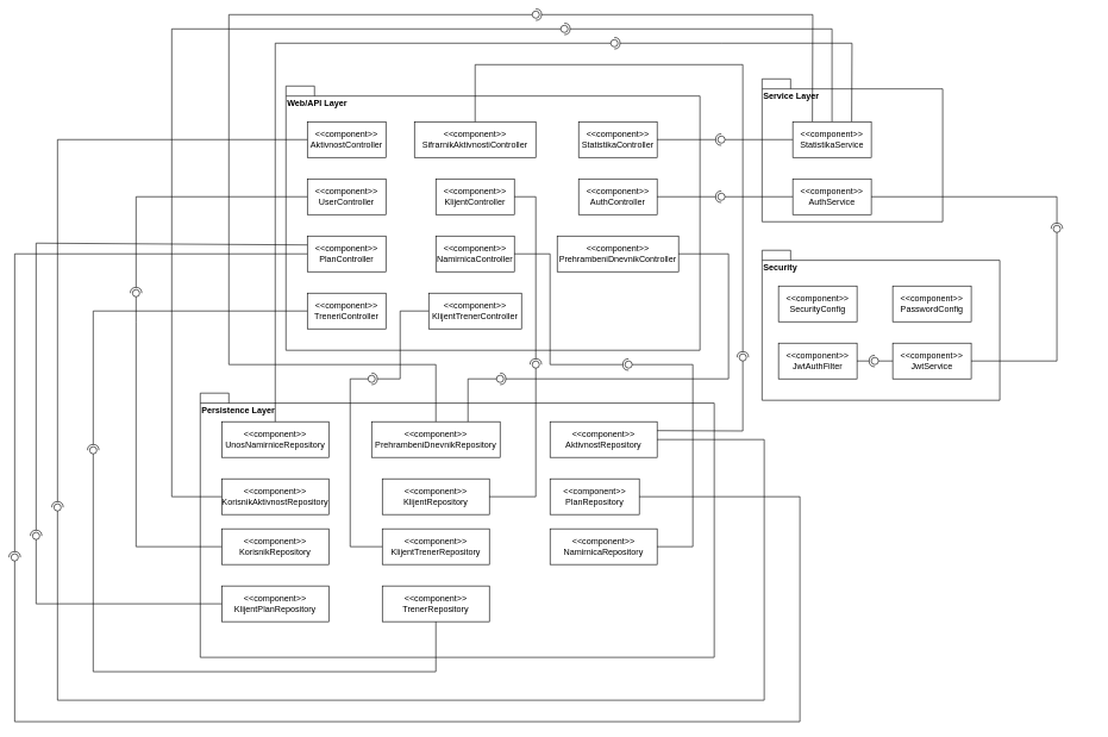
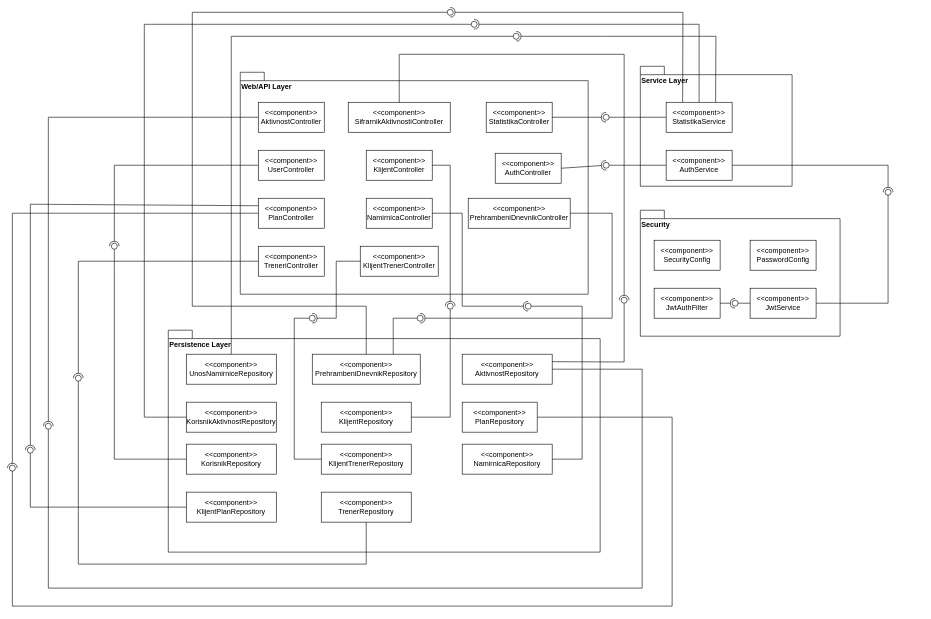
  <mxCell id="0" />
  <mxCell id="1" parent="0" />
  <mxCell id="2" value="Web/API Layer" style="shape=folder;fontStyle=1;spacingTop=10;tabWidth=40;tabHeight=14;tabPosition=left;html=1;whiteSpace=wrap;align=left;verticalAlign=top;" parent="1" vertex="1"><mxGeometry x="400" y="120" width="580" height="370" as="geometry" /></mxCell>
  <mxCell id="3" value="&amp;lt;&amp;lt;component&amp;gt;&amp;gt;&lt;div&gt;AktivnostController&lt;/div&gt;" style="html=1;whiteSpace=wrap;" parent="1" vertex="1"><mxGeometry x="430" y="170" width="110" height="50" as="geometry" /></mxCell>
  <mxCell id="4" value="&amp;lt;&amp;lt;component&amp;gt;&amp;gt;&lt;div&gt;UserController&lt;/div&gt;" style="html=1;whiteSpace=wrap;" parent="1" vertex="1"><mxGeometry x="430" y="250" width="110" height="50" as="geometry" /></mxCell>
  <mxCell id="5" value="&amp;lt;&amp;lt;component&amp;gt;&amp;gt;&lt;div&gt;StatistikaController&lt;/div&gt;" style="html=1;whiteSpace=wrap;" parent="1" vertex="1"><mxGeometry x="810" y="170" width="110" height="50" as="geometry" /></mxCell>
  <mxCell id="6" value="&amp;lt;&amp;lt;component&amp;gt;&amp;gt;&lt;div&gt;PlanController&lt;/div&gt;" style="html=1;whiteSpace=wrap;" parent="1" vertex="1"><mxGeometry x="430" y="330" width="110" height="50" as="geometry" /></mxCell>
  <mxCell id="7" value="&amp;lt;&amp;lt;component&amp;gt;&amp;gt;&lt;div&gt;NamirnicaController&lt;/div&gt;" style="html=1;whiteSpace=wrap;" parent="1" vertex="1"><mxGeometry x="610" y="330" width="110" height="50" as="geometry" /></mxCell>
  <mxCell id="8" value="&amp;lt;&amp;lt;component&amp;gt;&amp;gt;&lt;div&gt;KlijentTrenerController&lt;/div&gt;" style="html=1;whiteSpace=wrap;" parent="1" vertex="1"><mxGeometry x="600" y="410" width="130" height="50" as="geometry" /></mxCell>
  <mxCell id="9" value="&amp;lt;&amp;lt;component&amp;gt;&amp;gt;&lt;div&gt;KlijentController&lt;/div&gt;" style="html=1;whiteSpace=wrap;" parent="1" vertex="1"><mxGeometry x="610" y="250" width="110" height="50" as="geometry" /></mxCell>
  <mxCell id="10" value="&amp;lt;&amp;lt;component&amp;gt;&amp;gt;&lt;div&gt;SifrarnikAktivnostiController&lt;/div&gt;" style="html=1;whiteSpace=wrap;" parent="1" vertex="1"><mxGeometry x="580" y="170" width="170" height="50" as="geometry" /></mxCell>
- <mxCell id="11" value="&amp;lt;&amp;lt;component&amp;gt;&amp;gt;&lt;div&gt;AuthController&lt;/div&gt;" style="html=1;whiteSpace=wrap;" parent="1" vertex="1"><mxGeometry x="810" y="250" width="110" height="50" as="geometry" /></mxCell>
+ <mxCell id="11" value="&amp;lt;&amp;lt;component&amp;gt;&amp;gt;&lt;div&gt;AuthController&lt;/div&gt;" style="html=1;whiteSpace=wrap;" parent="1" vertex="1"><mxGeometry x="825" y="255" width="110" height="50" as="geometry" /></mxCell>
  <mxCell id="12" value="&amp;lt;&amp;lt;component&amp;gt;&amp;gt;&lt;div&gt;PrehrambeniDnevnikController&lt;/div&gt;" style="html=1;whiteSpace=wrap;" parent="1" vertex="1"><mxGeometry x="780" y="330" width="170" height="50" as="geometry" /></mxCell>
  <mxCell id="13" value="&amp;lt;&amp;lt;component&amp;gt;&amp;gt;&lt;div&gt;TreneriController&lt;/div&gt;" style="html=1;whiteSpace=wrap;" parent="1" vertex="1"><mxGeometry x="430" y="410" width="110" height="50" as="geometry" /></mxCell>
  <mxCell id="14" value="Service Layer" style="shape=folder;fontStyle=1;spacingTop=10;tabWidth=40;tabHeight=14;tabPosition=left;html=1;whiteSpace=wrap;align=left;verticalAlign=top;" parent="1" vertex="1"><mxGeometry x="1067" y="110" width="253" height="200" as="geometry" /></mxCell>
  <mxCell id="15" value="&amp;lt;&amp;lt;component&amp;gt;&amp;gt;&lt;div&gt;AuthService&lt;/div&gt;" style="html=1;whiteSpace=wrap;" parent="1" vertex="1"><mxGeometry x="1110" y="250" width="110" height="50" as="geometry" /></mxCell>
  <mxCell id="16" value="Security" style="shape=folder;fontStyle=1;spacingTop=10;tabWidth=40;tabHeight=14;tabPosition=left;html=1;whiteSpace=wrap;align=left;verticalAlign=top;" parent="1" vertex="1"><mxGeometry x="1067" y="350" width="333" height="210" as="geometry" /></mxCell>
  <mxCell id="17" value="&amp;lt;&amp;lt;component&amp;gt;&amp;gt;&lt;div&gt;SecurityConfig&lt;/div&gt;" style="html=1;whiteSpace=wrap;" parent="1" vertex="1"><mxGeometry x="1090" y="400" width="110" height="50" as="geometry" /></mxCell>
  <mxCell id="18" value="&amp;lt;&amp;lt;component&amp;gt;&amp;gt;&lt;div&gt;JwtAuthFilter&lt;/div&gt;" style="html=1;whiteSpace=wrap;" parent="1" vertex="1"><mxGeometry x="1090" y="480" width="110" height="50" as="geometry" /></mxCell>
  <mxCell id="19" value="&amp;lt;&amp;lt;component&amp;gt;&amp;gt;&lt;div&gt;JwtService&lt;/div&gt;" style="html=1;whiteSpace=wrap;" parent="1" vertex="1"><mxGeometry x="1250" y="480" width="110" height="50" as="geometry" /></mxCell>
  <mxCell id="20" value="&amp;lt;&amp;lt;component&amp;gt;&amp;gt;&lt;div&gt;PasswordConfig&lt;/div&gt;" style="html=1;whiteSpace=wrap;" parent="1" vertex="1"><mxGeometry x="1250" y="400" width="110" height="50" as="geometry" /></mxCell>
  <mxCell id="21" value="" style="ellipse;whiteSpace=wrap;html=1;align=center;aspect=fixed;fillColor=none;strokeColor=none;resizable=0;perimeter=centerPerimeter;rotatable=0;allowArrows=0;points=[];outlineConnect=1;" parent="1" vertex="1"><mxGeometry x="1165" y="400" width="10" height="10" as="geometry" /></mxCell>
  <mxCell id="22" value="" style="ellipse;whiteSpace=wrap;html=1;align=center;aspect=fixed;fillColor=none;strokeColor=none;resizable=0;perimeter=centerPerimeter;rotatable=0;allowArrows=0;points=[];outlineConnect=1;" parent="1" vertex="1"><mxGeometry x="1165" y="400" width="10" height="10" as="geometry" /></mxCell>
  <mxCell id="23" value="" style="rounded=0;orthogonalLoop=1;jettySize=auto;html=1;endArrow=halfCircle;endFill=0;endSize=6;strokeWidth=1;sketch=0;exitX=1;exitY=0.5;exitDx=0;exitDy=0;" parent="1" source="11" edge="1"><mxGeometry relative="1" as="geometry"><mxPoint x="1190" y="405" as="sourcePoint" /><mxPoint x="1010" y="275" as="targetPoint" /></mxGeometry></mxCell>
  <mxCell id="24" value="" style="rounded=0;orthogonalLoop=1;jettySize=auto;html=1;endArrow=oval;endFill=0;sketch=0;sourcePerimeterSpacing=0;targetPerimeterSpacing=0;endSize=10;exitX=0;exitY=0.5;exitDx=0;exitDy=0;" parent="1" source="15" edge="1"><mxGeometry relative="1" as="geometry"><mxPoint x="1150" y="405" as="sourcePoint" /><mxPoint x="1010" y="275" as="targetPoint" /></mxGeometry></mxCell>
  <mxCell id="25" value="" style="ellipse;whiteSpace=wrap;html=1;align=center;aspect=fixed;fillColor=none;strokeColor=none;resizable=0;perimeter=centerPerimeter;rotatable=0;allowArrows=0;points=[];outlineConnect=1;" parent="1" vertex="1"><mxGeometry x="1165" y="400" width="10" height="10" as="geometry" /></mxCell>
  <mxCell id="26" value="" style="rounded=0;orthogonalLoop=1;jettySize=auto;html=1;endArrow=halfCircle;endFill=0;endSize=6;strokeWidth=1;sketch=0;exitX=1;exitY=0.5;exitDx=0;exitDy=0;" parent="1" source="15" edge="1"><mxGeometry relative="1" as="geometry"><mxPoint x="1190" y="405" as="sourcePoint" /><mxPoint x="1480" y="320" as="targetPoint" /><Array as="points"><mxPoint x="1480" y="275" /></Array></mxGeometry></mxCell>
  <mxCell id="27" value="" style="rounded=0;orthogonalLoop=1;jettySize=auto;html=1;endArrow=oval;endFill=0;sketch=0;sourcePerimeterSpacing=0;targetPerimeterSpacing=0;endSize=10;exitX=1;exitY=0.5;exitDx=0;exitDy=0;" parent="1" source="19" edge="1"><mxGeometry relative="1" as="geometry"><mxPoint x="1510" y="220" as="sourcePoint" /><mxPoint x="1480" y="320" as="targetPoint" /><Array as="points"><mxPoint x="1480" y="505" /></Array></mxGeometry></mxCell>
  <mxCell id="28" value="" style="ellipse;whiteSpace=wrap;html=1;align=center;aspect=fixed;fillColor=none;strokeColor=none;resizable=0;perimeter=centerPerimeter;rotatable=0;allowArrows=0;points=[];outlineConnect=1;" parent="1" vertex="1"><mxGeometry x="1520" y="500" width="10" height="10" as="geometry" /></mxCell>
  <mxCell id="29" value="" style="rounded=0;orthogonalLoop=1;jettySize=auto;html=1;endArrow=halfCircle;endFill=0;endSize=6;strokeWidth=1;sketch=0;exitX=1;exitY=0.5;exitDx=0;exitDy=0;" parent="1" source="18" target="31" edge="1"><mxGeometry relative="1" as="geometry"><mxPoint x="1200" y="445" as="sourcePoint" /></mxGeometry></mxCell>
  <mxCell id="30" value="" style="rounded=0;orthogonalLoop=1;jettySize=auto;html=1;endArrow=oval;endFill=0;sketch=0;sourcePerimeterSpacing=0;targetPerimeterSpacing=0;endSize=10;exitX=0;exitY=0.5;exitDx=0;exitDy=0;entryX=0.466;entryY=0.4;entryDx=0;entryDy=0;entryPerimeter=0;" parent="1" source="19" target="31" edge="1"><mxGeometry relative="1" as="geometry"><mxPoint x="1160" y="445" as="sourcePoint" /></mxGeometry></mxCell>
  <mxCell id="31" value="" style="ellipse;whiteSpace=wrap;html=1;align=center;aspect=fixed;fillColor=none;strokeColor=none;resizable=0;perimeter=centerPerimeter;rotatable=0;allowArrows=0;points=[];outlineConnect=1;" parent="1" vertex="1"><mxGeometry x="1220" y="500" width="10" height="10" as="geometry" /></mxCell>
  <mxCell id="32" value="Persistence Layer" style="shape=folder;fontStyle=1;spacingTop=10;tabWidth=40;tabHeight=14;tabPosition=left;html=1;whiteSpace=wrap;align=left;verticalAlign=top;" parent="1" vertex="1"><mxGeometry x="280" y="550" width="720" height="370" as="geometry" /></mxCell>
  <mxCell id="33" value="&amp;lt;&amp;lt;component&amp;gt;&amp;gt;&lt;div&gt;UnosNamirniceRepository&lt;/div&gt;" style="html=1;whiteSpace=wrap;" parent="1" vertex="1"><mxGeometry x="310" y="590" width="150" height="50" as="geometry" /></mxCell>
  <mxCell id="34" value="&amp;lt;&amp;lt;component&amp;gt;&amp;gt;&lt;div&gt;KorisnikAktivnostRepository&lt;/div&gt;" style="html=1;whiteSpace=wrap;" parent="1" vertex="1"><mxGeometry x="310" y="670" width="150" height="50" as="geometry" /></mxCell>
  <mxCell id="35" value="&amp;lt;&amp;lt;component&amp;gt;&amp;gt;&lt;div&gt;KorisnikRepository&lt;/div&gt;" style="html=1;whiteSpace=wrap;" parent="1" vertex="1"><mxGeometry x="310" y="740" width="150" height="50" as="geometry" /></mxCell>
  <mxCell id="36" value="&amp;lt;&amp;lt;component&amp;gt;&amp;gt;&lt;div&gt;KlijentPlanRepository&lt;/div&gt;" style="html=1;whiteSpace=wrap;" parent="1" vertex="1"><mxGeometry x="310" y="820" width="150" height="50" as="geometry" /></mxCell>
  <mxCell id="37" value="&amp;lt;&amp;lt;component&amp;gt;&amp;gt;&lt;div&gt;KlijentRepository&lt;/div&gt;" style="html=1;whiteSpace=wrap;" parent="1" vertex="1"><mxGeometry x="535" y="670" width="150" height="50" as="geometry" /></mxCell>
  <mxCell id="38" value="&amp;lt;&amp;lt;component&amp;gt;&amp;gt;&lt;div&gt;PrehrambeniDnevnikRepository&lt;/div&gt;" style="html=1;whiteSpace=wrap;" parent="1" vertex="1"><mxGeometry x="520" y="590" width="180" height="50" as="geometry" /></mxCell>
  <mxCell id="39" value="&amp;lt;&amp;lt;component&amp;gt;&amp;gt;&lt;div&gt;KlijentTrenerRepository&lt;/div&gt;" style="html=1;whiteSpace=wrap;" parent="1" vertex="1"><mxGeometry x="535" y="740" width="150" height="50" as="geometry" /></mxCell>
  <mxCell id="40" value="&amp;lt;&amp;lt;component&amp;gt;&amp;gt;&lt;div&gt;TrenerRepository&lt;/div&gt;" style="html=1;whiteSpace=wrap;" parent="1" vertex="1"><mxGeometry x="535" y="820" width="150" height="50" as="geometry" /></mxCell>
  <mxCell id="41" value="&amp;lt;&amp;lt;component&amp;gt;&amp;gt;&lt;div&gt;PlanRepository&lt;/div&gt;" style="html=1;whiteSpace=wrap;" parent="1" vertex="1"><mxGeometry x="770" y="670" width="125" height="50" as="geometry" /></mxCell>
  <mxCell id="42" value="&amp;lt;&amp;lt;component&amp;gt;&amp;gt;&lt;div&gt;AktivnostRepository&lt;/div&gt;" style="html=1;whiteSpace=wrap;" parent="1" vertex="1"><mxGeometry x="770" y="590" width="150" height="50" as="geometry" /></mxCell>
  <mxCell id="43" value="&amp;lt;&amp;lt;component&amp;gt;&amp;gt;&lt;div&gt;NamirnicaRepository&lt;/div&gt;" style="html=1;whiteSpace=wrap;" parent="1" vertex="1"><mxGeometry x="770" y="740" width="150" height="50" as="geometry" /></mxCell>
  <mxCell id="44" value="" style="rounded=0;orthogonalLoop=1;jettySize=auto;html=1;endArrow=halfCircle;endFill=0;endSize=6;strokeWidth=1;sketch=0;exitX=0.75;exitY=0;exitDx=0;exitDy=0;" parent="1" source="71" edge="1"><mxGeometry relative="1" as="geometry"><mxPoint x="920" y="540" as="sourcePoint" /><mxPoint x="860" y="60" as="targetPoint" /><Array as="points"><mxPoint x="1193" y="60" /><mxPoint x="1010" y="60" /></Array></mxGeometry></mxCell>
  <mxCell id="45" value="" style="rounded=0;orthogonalLoop=1;jettySize=auto;html=1;endArrow=oval;endFill=0;sketch=0;sourcePerimeterSpacing=0;targetPerimeterSpacing=0;endSize=10;exitX=0.5;exitY=0;exitDx=0;exitDy=0;" parent="1" source="33" edge="1"><mxGeometry relative="1" as="geometry"><mxPoint x="800" y="60" as="sourcePoint" /><mxPoint x="860" y="60" as="targetPoint" /><Array as="points"><mxPoint x="385" y="60" /></Array></mxGeometry></mxCell>
  <mxCell id="46" value="" style="ellipse;whiteSpace=wrap;html=1;align=center;aspect=fixed;fillColor=none;strokeColor=none;resizable=0;perimeter=centerPerimeter;rotatable=0;allowArrows=0;points=[];outlineConnect=1;" parent="1" vertex="1"><mxGeometry x="735" y="390" width="10" height="10" as="geometry" /></mxCell>
  <mxCell id="47" value="" style="rounded=0;orthogonalLoop=1;jettySize=auto;html=1;endArrow=halfCircle;endFill=0;endSize=6;strokeWidth=1;sketch=0;exitX=0.5;exitY=0;exitDx=0;exitDy=0;" parent="1" source="71" edge="1"><mxGeometry relative="1" as="geometry"><mxPoint x="1175" y="180" as="sourcePoint" /><mxPoint x="790" y="40" as="targetPoint" /><Array as="points"><mxPoint x="1165" y="40" /></Array></mxGeometry></mxCell>
  <mxCell id="48" value="" style="rounded=0;orthogonalLoop=1;jettySize=auto;html=1;endArrow=oval;endFill=0;sketch=0;sourcePerimeterSpacing=0;targetPerimeterSpacing=0;endSize=10;exitX=0;exitY=0.5;exitDx=0;exitDy=0;" parent="1" source="34" edge="1"><mxGeometry relative="1" as="geometry"><mxPoint x="230" y="610" as="sourcePoint" /><mxPoint x="790" y="40" as="targetPoint" /><Array as="points"><mxPoint y="695" x="240" /><mxPoint y="40" x="240" /></Array></mxGeometry></mxCell>
  <mxCell id="49" value="" style="rounded=0;orthogonalLoop=1;jettySize=auto;html=1;endArrow=halfCircle;endFill=0;endSize=6;strokeWidth=1;sketch=0;exitX=0.25;exitY=0;exitDx=0;exitDy=0;" parent="1" source="71" edge="1"><mxGeometry relative="1" as="geometry"><mxPoint x="1203" y="180" as="sourcePoint" /><mxPoint x="750" as="targetPoint" y="20" /><Array as="points"><mxPoint x="1138" y="20" /></Array></mxGeometry></mxCell>
  <mxCell id="50" value="" style="rounded=0;orthogonalLoop=1;jettySize=auto;html=1;endArrow=oval;endFill=0;sketch=0;sourcePerimeterSpacing=0;targetPerimeterSpacing=0;endSize=10;exitX=0.5;exitY=0;exitDx=0;exitDy=0;" parent="1" source="38" edge="1"><mxGeometry relative="1" as="geometry"><mxPoint x="395" y="600" as="sourcePoint" /><mxPoint x="750" as="targetPoint" y="20" /><Array as="points"><mxPoint x="610" y="510" /><mxPoint x="320" y="510" /><mxPoint x="320" y="20" /></Array></mxGeometry></mxCell>
  <mxCell id="51" value="" style="rounded=0;orthogonalLoop=1;jettySize=auto;html=1;endArrow=oval;endFill=0;sketch=0;sourcePerimeterSpacing=0;targetPerimeterSpacing=0;endSize=10;exitX=0;exitY=0.5;exitDx=0;exitDy=0;" parent="1" source="35" edge="1"><mxGeometry relative="1" as="geometry"><mxPoint x="100" y="590" as="sourcePoint" /><mxPoint x="190" y="410" as="targetPoint" /><Array as="points"><mxPoint x="190" y="765" /><mxPoint x="190" y="450" /></Array></mxGeometry></mxCell>
  <mxCell id="52" value="" style="rounded=0;orthogonalLoop=1;jettySize=auto;html=1;endArrow=halfCircle;endFill=0;endSize=6;strokeWidth=1;sketch=0;exitX=0;exitY=0.5;exitDx=0;exitDy=0;" parent="1" source="4" edge="1"><mxGeometry relative="1" as="geometry"><mxPoint x="1175" y="180" as="sourcePoint" /><mxPoint x="190" y="410" as="targetPoint" /><Array as="points"><mxPoint x="190" y="275" /></Array></mxGeometry></mxCell>
  <mxCell id="53" value="" style="rounded=0;orthogonalLoop=1;jettySize=auto;html=1;endArrow=halfCircle;endFill=0;endSize=6;strokeWidth=1;sketch=0;exitX=1;exitY=0.5;exitDx=0;exitDy=0;" parent="1" source="12" edge="1"><mxGeometry relative="1" as="geometry"><mxPoint x="930" y="285" as="sourcePoint" /><mxPoint x="700" y="530" as="targetPoint" /><Array as="points"><mxPoint x="1020" y="355" /><mxPoint x="1020" y="530" /></Array></mxGeometry></mxCell>
  <mxCell id="54" value="" style="rounded=0;orthogonalLoop=1;jettySize=auto;html=1;endArrow=oval;endFill=0;sketch=0;sourcePerimeterSpacing=0;targetPerimeterSpacing=0;endSize=10;exitX=0.75;exitY=0;exitDx=0;exitDy=0;" parent="1" source="38" edge="1"><mxGeometry relative="1" as="geometry"><mxPoint x="1120" y="285" as="sourcePoint" /><mxPoint x="700" y="530" as="targetPoint" /><Array as="points"><mxPoint x="655" y="530" /></Array></mxGeometry></mxCell>
  <mxCell id="55" value="" style="rounded=0;orthogonalLoop=1;jettySize=auto;html=1;endArrow=halfCircle;endFill=0;endSize=6;strokeWidth=1;sketch=0;exitX=1;exitY=0.5;exitDx=0;exitDy=0;" parent="1" source="9" edge="1"><mxGeometry relative="1" as="geometry"><mxPoint x="930" y="285" as="sourcePoint" /><mxPoint x="750" y="510" as="targetPoint" /><Array as="points"><mxPoint x="750" y="275" /></Array></mxGeometry></mxCell>
  <mxCell id="56" value="" style="rounded=0;orthogonalLoop=1;jettySize=auto;html=1;endArrow=oval;endFill=0;sketch=0;sourcePerimeterSpacing=0;targetPerimeterSpacing=0;endSize=10;exitX=1;exitY=0.5;exitDx=0;exitDy=0;" parent="1" source="37" edge="1"><mxGeometry relative="1" as="geometry"><mxPoint x="1120" y="285" as="sourcePoint" /><mxPoint x="750" y="510" as="targetPoint" /><Array as="points"><mxPoint x="750" y="695" /></Array></mxGeometry></mxCell>
  <mxCell id="57" value="" style="rounded=0;orthogonalLoop=1;jettySize=auto;html=1;endArrow=halfCircle;endFill=0;endSize=6;strokeWidth=1;sketch=0;exitX=0;exitY=0.5;exitDx=0;exitDy=0;" parent="1" source="8" edge="1"><mxGeometry relative="1" as="geometry"><mxPoint x="730" y="285" as="sourcePoint" /><mxPoint x="520" y="530" as="targetPoint" /><Array as="points"><mxPoint x="560" y="435" /><mxPoint x="560" y="530" /></Array></mxGeometry></mxCell>
  <mxCell id="58" value="" style="rounded=0;orthogonalLoop=1;jettySize=auto;html=1;endArrow=oval;endFill=0;sketch=0;sourcePerimeterSpacing=0;targetPerimeterSpacing=0;endSize=10;exitX=0;exitY=0.5;exitDx=0;exitDy=0;" parent="1" source="39" edge="1"><mxGeometry relative="1" as="geometry"><mxPoint x="695" y="705" as="sourcePoint" /><mxPoint x="520" y="530" as="targetPoint" /><Array as="points"><mxPoint x="490" y="765" /><mxPoint x="490" y="530" /></Array></mxGeometry></mxCell>
  <mxCell id="59" value="" style="rounded=0;orthogonalLoop=1;jettySize=auto;html=1;endArrow=halfCircle;endFill=0;endSize=6;strokeWidth=1;sketch=0;exitX=0;exitY=0.5;exitDx=0;exitDy=0;" parent="1" source="13" edge="1"><mxGeometry relative="1" as="geometry"><mxPoint x="440" y="285" as="sourcePoint" /><mxPoint x="130" y="630" as="targetPoint" /><Array as="points"><mxPoint x="130" y="435" /></Array></mxGeometry></mxCell>
  <mxCell id="60" value="" style="rounded=0;orthogonalLoop=1;jettySize=auto;html=1;endArrow=oval;endFill=0;sketch=0;sourcePerimeterSpacing=0;targetPerimeterSpacing=0;endSize=10;exitX=0.5;exitY=1;exitDx=0;exitDy=0;" parent="1" source="40" edge="1"><mxGeometry relative="1" as="geometry"><mxPoint x="320" y="775" as="sourcePoint" /><mxPoint x="130" y="630" as="targetPoint" /><Array as="points"><mxPoint x="610" y="940" /><mxPoint x="130" y="940" /></Array></mxGeometry></mxCell>
  <mxCell id="61" value="" style="rounded=0;orthogonalLoop=1;jettySize=auto;html=1;endArrow=halfCircle;endFill=0;endSize=6;strokeWidth=1;sketch=0;exitX=0;exitY=0.5;exitDx=0;exitDy=0;" parent="1" source="3" edge="1"><mxGeometry relative="1" as="geometry"><mxPoint x="440" y="285" as="sourcePoint" /><mxPoint x="80" y="710" as="targetPoint" /><Array as="points"><mxPoint x="80" y="195" /></Array></mxGeometry></mxCell>
  <mxCell id="62" value="" style="rounded=0;orthogonalLoop=1;jettySize=auto;html=1;endArrow=oval;endFill=0;sketch=0;sourcePerimeterSpacing=0;targetPerimeterSpacing=0;endSize=10;exitX=1;exitY=0.5;exitDx=0;exitDy=0;" parent="1" source="42" edge="1"><mxGeometry relative="1" as="geometry"><mxPoint x="620" y="880" as="sourcePoint" /><mxPoint x="80" y="710" as="targetPoint" /><Array as="points"><mxPoint x="1070" y="615" /><mxPoint x="1070" y="980" /><mxPoint x="80" y="980" /></Array></mxGeometry></mxCell>
  <mxCell id="63" value="" style="rounded=0;orthogonalLoop=1;jettySize=auto;html=1;endArrow=halfCircle;endFill=0;endSize=6;strokeWidth=1;sketch=0;exitX=0.5;exitY=0;exitDx=0;exitDy=0;" parent="1" source="10" edge="1"><mxGeometry relative="1" as="geometry"><mxPoint x="930" y="205" as="sourcePoint" /><mxPoint x="1040" y="500" as="targetPoint" /><Array as="points"><mxPoint x="665" y="90" /><mxPoint x="1040" y="90" /></Array></mxGeometry></mxCell>
  <mxCell id="64" value="" style="rounded=0;orthogonalLoop=1;jettySize=auto;html=1;endArrow=oval;endFill=0;sketch=0;sourcePerimeterSpacing=0;targetPerimeterSpacing=0;endSize=10;exitX=1;exitY=0.25;exitDx=0;exitDy=0;" parent="1" source="42" edge="1"><mxGeometry relative="1" as="geometry"><mxPoint x="1120" y="205" as="sourcePoint" /><mxPoint x="1040" y="500" as="targetPoint" /><Array as="points"><mxPoint x="1040" y="603" /></Array></mxGeometry></mxCell>
  <mxCell id="65" value="" style="rounded=0;orthogonalLoop=1;jettySize=auto;html=1;endArrow=halfCircle;endFill=0;endSize=6;strokeWidth=1;sketch=0;exitX=0;exitY=0.5;exitDx=0;exitDy=0;" parent="1" source="6" edge="1"><mxGeometry relative="1" as="geometry"><mxPoint x="440" y="285" as="sourcePoint" /><mxPoint x="20" y="780" as="targetPoint" /><Array as="points"><mxPoint x="20" y="355" /></Array></mxGeometry></mxCell>
  <mxCell id="66" value="" style="rounded=0;orthogonalLoop=1;jettySize=auto;html=1;endArrow=oval;endFill=0;sketch=0;sourcePerimeterSpacing=0;targetPerimeterSpacing=0;endSize=10;exitX=1;exitY=0.5;exitDx=0;exitDy=0;" parent="1" source="41" edge="1"><mxGeometry relative="1" as="geometry"><mxPoint x="930" y="625" as="sourcePoint" /><mxPoint x="20" y="780" as="targetPoint" /><Array as="points"><mxPoint x="1120" y="695" /><mxPoint x="1120" y="1010" /><mxPoint x="20" y="1010" /></Array></mxGeometry></mxCell>
  <mxCell id="67" value="" style="rounded=0;orthogonalLoop=1;jettySize=auto;html=1;endArrow=halfCircle;endFill=0;endSize=6;strokeWidth=1;sketch=0;exitX=1;exitY=0.5;exitDx=0;exitDy=0;" parent="1" source="7" edge="1"><mxGeometry relative="1" as="geometry"><mxPoint x="730" y="285" as="sourcePoint" /><mxPoint x="880" y="510" as="targetPoint" /><Array as="points"><mxPoint x="770" y="355" /><mxPoint x="770" y="510" /></Array></mxGeometry></mxCell>
  <mxCell id="68" value="" style="rounded=0;orthogonalLoop=1;jettySize=auto;html=1;endArrow=oval;endFill=0;sketch=0;sourcePerimeterSpacing=0;targetPerimeterSpacing=0;endSize=10;exitX=1;exitY=0.5;exitDx=0;exitDy=0;" parent="1" source="43" edge="1"><mxGeometry relative="1" as="geometry"><mxPoint x="695" y="705" as="sourcePoint" /><mxPoint x="880" y="510" as="targetPoint" /><Array as="points"><mxPoint x="970" y="765" /><mxPoint x="970" y="510" /></Array></mxGeometry></mxCell>
  <mxCell id="69" value="" style="rounded=0;orthogonalLoop=1;jettySize=auto;html=1;endArrow=halfCircle;endFill=0;endSize=6;strokeWidth=1;sketch=0;exitX=0;exitY=0.25;exitDx=0;exitDy=0;" parent="1" source="6" edge="1"><mxGeometry relative="1" as="geometry"><mxPoint x="440" y="365" as="sourcePoint" /><mxPoint x="50" y="750" as="targetPoint" /><Array as="points"><mxPoint x="50" y="340" /></Array></mxGeometry></mxCell>
  <mxCell id="70" value="" style="rounded=0;orthogonalLoop=1;jettySize=auto;html=1;endArrow=oval;endFill=0;sketch=0;sourcePerimeterSpacing=0;targetPerimeterSpacing=0;endSize=10;exitX=0;exitY=0.5;exitDx=0;exitDy=0;" parent="1" source="36" edge="1"><mxGeometry relative="1" as="geometry"><mxPoint x="320" y="775" as="sourcePoint" /><mxPoint x="50" y="750" as="targetPoint" /><Array as="points"><mxPoint x="50" y="845" /></Array></mxGeometry></mxCell>
  <mxCell id="71" value="&amp;lt;&amp;lt;component&amp;gt;&amp;gt;&lt;div&gt;StatistikaService&lt;/div&gt;" style="html=1;whiteSpace=wrap;" vertex="1" parent="1"><mxGeometry x="1110" y="170" width="110" height="50" as="geometry" /></mxCell>
  <mxCell id="72" value="" style="rounded=0;orthogonalLoop=1;jettySize=auto;html=1;endArrow=oval;endFill=0;sketch=0;sourcePerimeterSpacing=0;targetPerimeterSpacing=0;endSize=10;exitX=0;exitY=0.5;exitDx=0;exitDy=0;" edge="1" parent="1" source="71"><mxGeometry relative="1" as="geometry"><mxPoint x="1120" y="285" as="sourcePoint" /><mxPoint x="1010" y="195" as="targetPoint" /></mxGeometry></mxCell>
  <mxCell id="73" value="" style="rounded=0;orthogonalLoop=1;jettySize=auto;html=1;endArrow=halfCircle;endFill=0;endSize=6;strokeWidth=1;sketch=0;exitX=1;exitY=0.5;exitDx=0;exitDy=0;" edge="1" parent="1" source="5"><mxGeometry relative="1" as="geometry"><mxPoint x="930" y="285" as="sourcePoint" /><mxPoint x="1010" y="195" as="targetPoint" /></mxGeometry></mxCell>
